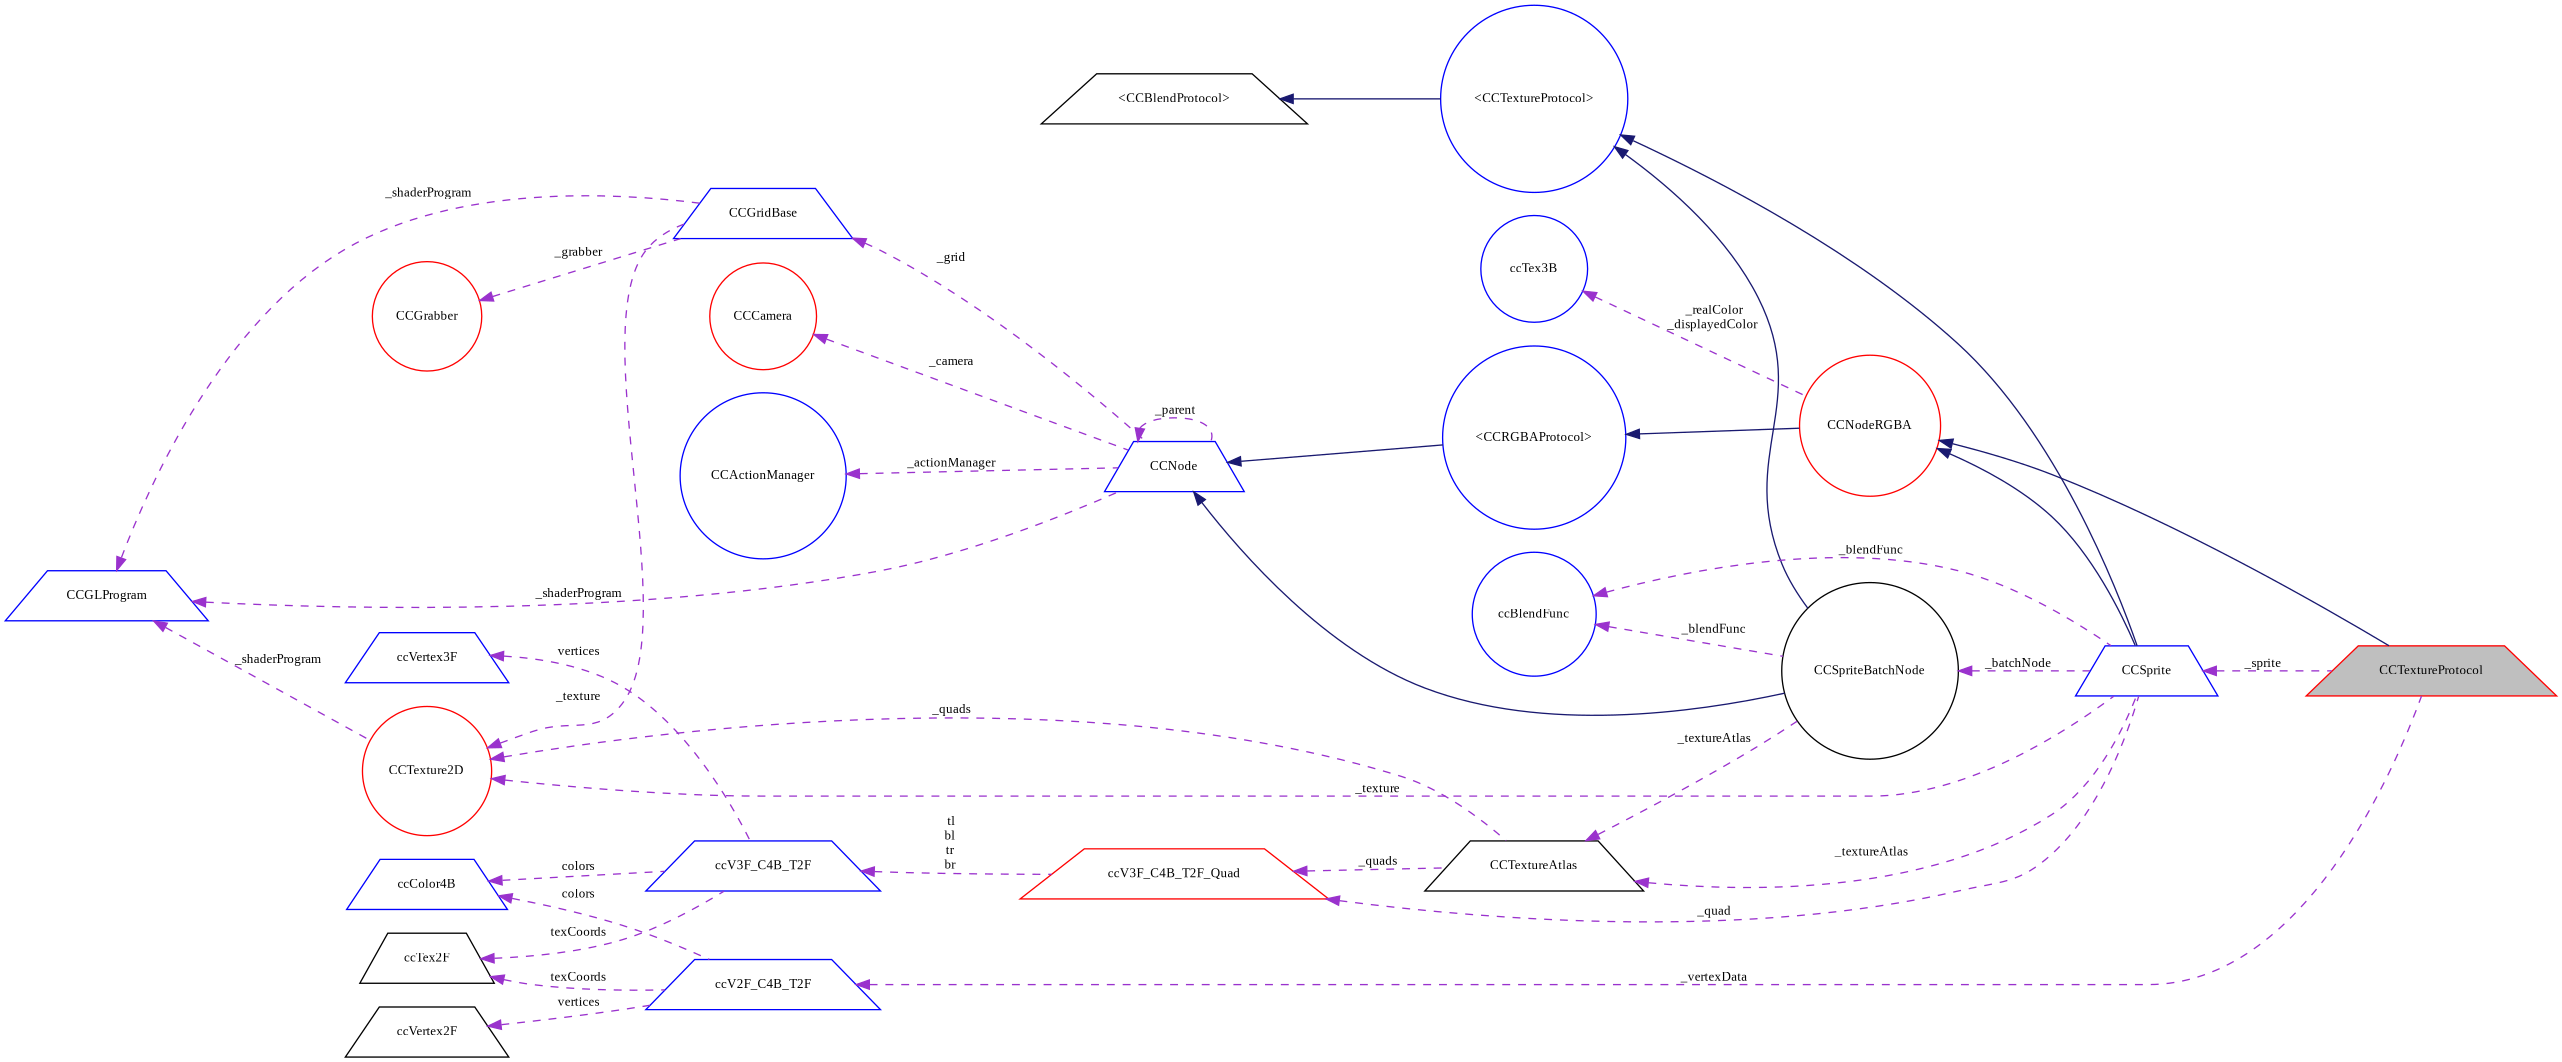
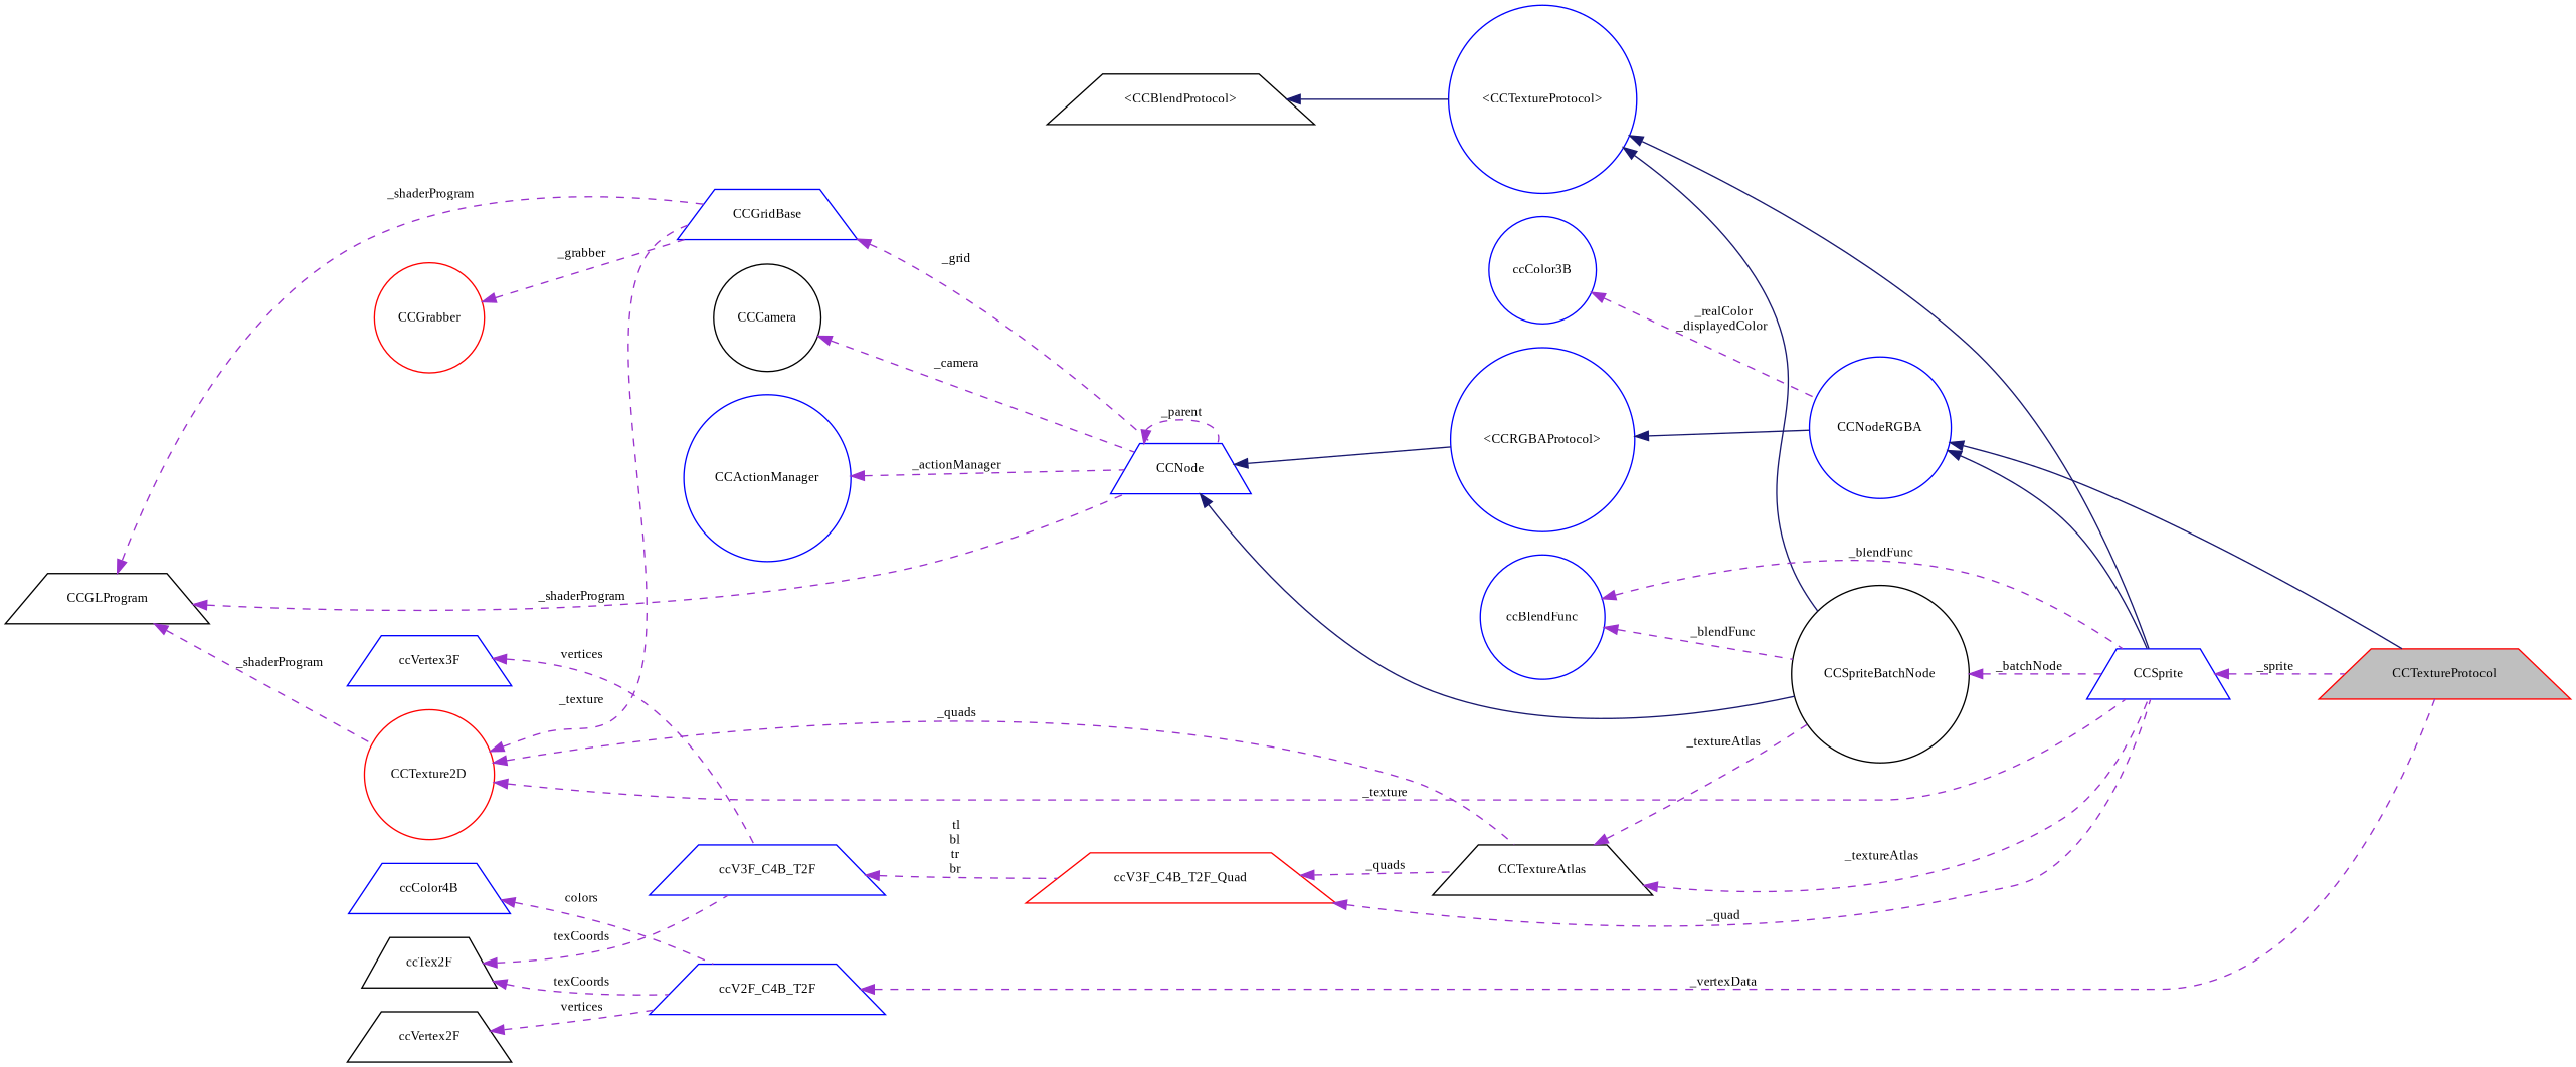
  digraph {
    fontname="Liberation Serif"
    rankdir=LR
    node [color=blue fontname="Liberation Serif" fontsize=10 shape=trapezium]
    edge [color=darkorchid3 dir=back fontname="Liberation Serif" fontsize=10 labelfontname=FreeSans labelfontsize=10 style=dashed]
    n1 [color=red fillcolor=grey75 fontcolor=black height=0.2 label=CCTextureProtocol style=filled width=0.4]
-   n2 [color=red height=0.2 label=CCNodeRGBA shape=circle width=0.4]
+   n2 [height=0.2 label=CCNodeRGBA shape=circle width=0.4]
    n3 [height=0.2 label=CCSprite width=0.4]
    n4 [height=0.2 label=CCNode width=0.4]
    n5 [color=black height=0.2 label=CCSpriteBatchNode shape=circle width=0.4]
    n6 [height=0.2 label="\<CCRGBAProtocol\>" shape=circle width=0.4]
    n7 [height=0.2 label=CCGridBase width=0.4]
    n8 [color=red height=0.2 label=CCGrabber shape=circle width=0.4]
    n9 [color=red height=0.2 label=CCTexture2D shape=circle width=0.4]
    n10 [color=black height=0.2 label=CCTextureAtlas width=0.4]
-   n11 [height=0.2 label=CCGLProgram width=0.4]
-   n12 [color=red height=0.2 label=CCCamera shape=circle width=0.4]
+   n11 [color=black height=0.2 label=CCGLProgram width=0.4]
+   n12 [color=black height=0.2 label=CCCamera shape=circle width=0.4]
    n13 [height=0.2 label=CCActionManager shape=circle width=0.4]
-   n14 [height=0.2 label=ccTex3B shape=circle width=0.4]
+   n14 [height=0.2 label=ccColor3B shape=circle width=0.4]
    n15 [height=0.2 label=ccV2F_C4B_T2F width=0.4]
    n16 [height=0.2 label=ccColor4B width=0.4]
    n17 [height=0.2 label=ccV3F_C4B_T2F width=0.4]
    n18 [color=red height=0.2 label=ccV3F_C4B_T2F_Quad width=0.4]
    n19 [color=black height=0.2 label=ccVertex2F width=0.4]
    n20 [color=black height=0.2 label=ccTex2F width=0.4]
    n21 [height=0.2 label="\<CCTextureProtocol\>" shape=circle width=0.4]
    n22 [color=black height=0.2 label="\<CCBlendProtocol\>" width=0.4]
    n23 [height=0.2 label=ccBlendFunc shape=circle width=0.4]
    n24 [height=0.2 label=ccVertex3F width=0.4]
    n2 -> n1 [color=midnightblue style=solid]
    n2 -> n3 [color=midnightblue style=solid]
    n3 -> n1 [label=" _sprite"]
    n4 -> n4 [label=" _parent"]
    n4 -> n5 [color=midnightblue style=solid]
    n4 -> n6 [color=midnightblue style=solid]
    n5 -> n3 [label=" _batchNode"]
    n6 -> n2 [color=midnightblue style=solid]
    n7 -> n4 [label=" _grid"]
    n8 -> n7 [label=" _grabber"]
    n9 -> n3 [label=" _texture"]
    n9 -> n7 [label=" _texture"]
    n9 -> n10 [label=" _quads"]
    n10 -> n3 [label=" _textureAtlas"]
    n10 -> n5 [label=" _textureAtlas"]
    n11 -> n4 [label=" _shaderProgram"]
    n11 -> n7 [label=" _shaderProgram"]
    n11 -> n9 [label=" _shaderProgram"]
    n12 -> n4 [label=" _camera"]
    n13 -> n4 [label=" _actionManager"]
    n14 -> n2 [label=" _realColor\n_displayedColor"]
    n15 -> n1 [label=" _vertexData"]
    n16 -> n15 [label=" colors"]
-   n16 -> n17 [label=" colors"]
    n17 -> n18 [label=" tl\nbl\ntr\nbr"]
    n18 -> n3 [label=" _quad"]
    n18 -> n10 [label=" _quads"]
    n19 -> n15 [label=" vertices"]
    n20 -> n15 [label=" texCoords"]
    n20 -> n17 [label=" texCoords"]
    n21 -> n3 [color=midnightblue style=solid]
    n21 -> n5 [color=midnightblue style=solid]
    n22 -> n21 [color=midnightblue style=solid]
    n23 -> n3 [label=" _blendFunc"]
    n23 -> n5 [label=" _blendFunc"]
    n24 -> n17 [label=" vertices"]
  }
